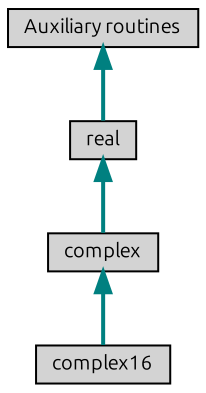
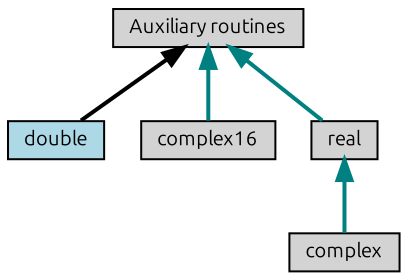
  digraph {
    fontname=Ubuntu
    rankdir=TB
    node [color=black fillcolor=lightgrey fontname=Ubuntu fontsize=10 shape=record style=filled]
    edge [color=teal dir=back fontname=Ubuntu fontsize=10 labelfontname=Helvetica labelfontsize=10 shape=plaintext style=bold]
+   n1 [fillcolor=lightblue height=0.2 label=double width=0.4]
    n2 [height=0.2 label=complex16 width=0.4]
    n3 [fontcolor=black height=0.2 label="Auxiliary routines" width=0.4]
    n4 [height=0.2 label=real width=0.4]
    n5 [height=0.2 label=complex width=0.4]
-   n5 -> n2
+   n3 -> n1 [color=black]
+   n3 -> n2
    n3 -> n4
    n4 -> n5
  }
